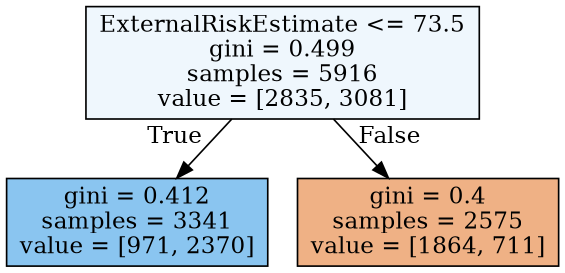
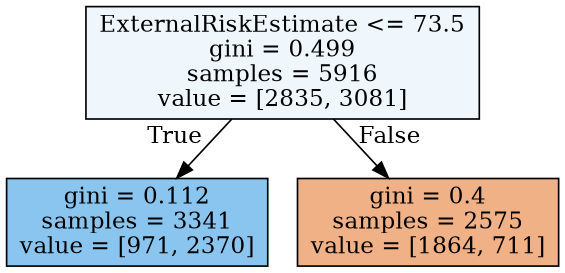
  digraph {
    node [color=black shape=box style=filled]
    edge [labeldistance=2.5]
    n1 [fillcolor="#eff7fd" label="ExternalRiskEstimate <= 73.5\ngini = 0.499\nsamples = 5916\nvalue = [2835, 3081]"]
-   n2 [fillcolor="#8ac5f0" label="gini = 0.412\nsamples = 3341\nvalue = [971, 2370]"]
+   n2 [fillcolor="#8ac5f0" label="gini = 0.112\nsamples = 3341\nvalue = [971, 2370]"]
    n3 [fillcolor="#efb185" label="gini = 0.4\nsamples = 2575\nvalue = [1864, 711]"]
    n1 -> n2 [headlabel=True labelangle=45]
    n1 -> n3 [headlabel=False labelangle=-45]
  }
